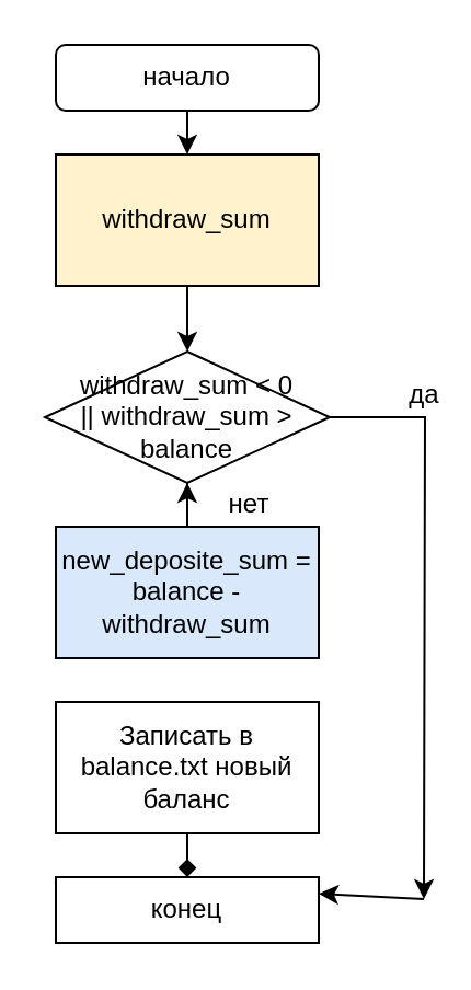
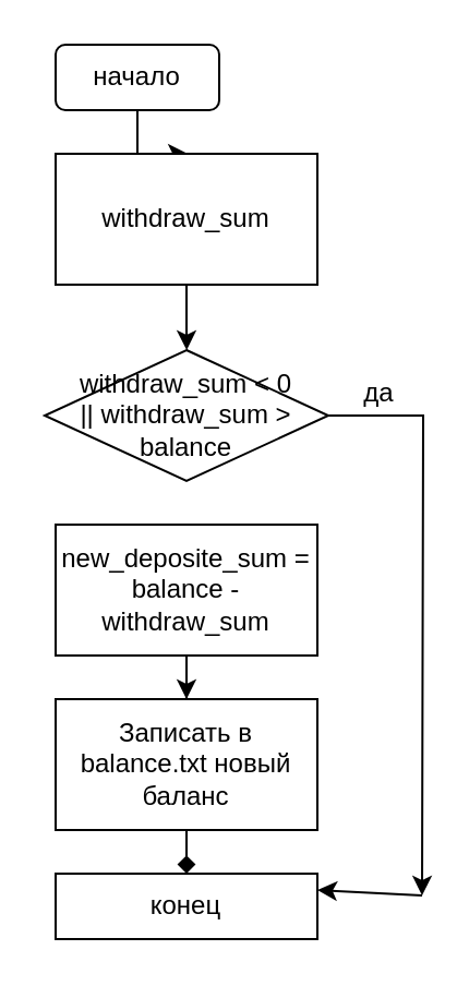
  <mxCell id="0" />
  <mxCell id="1" parent="0" />
  <mxCell id="2" value="" style="edgeStyle=orthogonalEdgeStyle;rounded=0;orthogonalLoop=1;jettySize=auto;html=1;" edge="1" parent="1" source="3"><mxGeometry relative="1" as="geometry"><mxPoint x="85.077" y="70" as="targetPoint" /></mxGeometry></mxCell>
- <mxCell id="3" value="начало" style="rounded=1;whiteSpace=wrap;html=1;" vertex="1" parent="1"><mxGeometry x="25" y="20" width="120" height="30" as="geometry" /></mxCell>
+ <mxCell id="3" value="начало" style="rounded=1;whiteSpace=wrap;html=1;" vertex="1" parent="1"><mxGeometry x="25" y="20" width="75" height="30" as="geometry" /></mxCell>
  <mxCell id="4" value="" style="edgeStyle=orthogonalEdgeStyle;rounded=0;orthogonalLoop=1;jettySize=auto;html=1;" edge="1" parent="1" source="5"><mxGeometry relative="1" as="geometry"><mxPoint x="85.077" y="160" as="targetPoint" /></mxGeometry></mxCell>
- <mxCell id="5" value="withdraw_sum" style="rounded=0;whiteSpace=wrap;html=1;fillColor=#fff2cc;" vertex="1" parent="1"><mxGeometry x="25" y="70" width="120" height="60" as="geometry" /></mxCell>
+ <mxCell id="5" value="withdraw_sum" style="rounded=0;whiteSpace=wrap;html=1;" vertex="1" parent="1"><mxGeometry x="25" y="70" width="120" height="60" as="geometry" /></mxCell>
  <mxCell id="6" style="edgeStyle=orthogonalEdgeStyle;rounded=0;orthogonalLoop=1;jettySize=auto;html=1;" edge="1" parent="1" source="7"><mxGeometry relative="1" as="geometry"><mxPoint x="193" y="410" as="targetPoint" /></mxGeometry></mxCell>
  <mxCell id="7" value="&lt;div&gt;withdraw_sum &amp;lt; 0&lt;/div&gt;&lt;div&gt;|| withdraw_sum &amp;gt; balance&lt;br&gt;&lt;/div&gt;" style="rhombus;whiteSpace=wrap;html=1;" vertex="1" parent="1"><mxGeometry x="20" y="160" width="130" height="60" as="geometry" /></mxCell>
- <mxCell id="8" value="" style="edgeStyle=orthogonalEdgeStyle;rounded=0;orthogonalLoop=1;jettySize=auto;html=1;" edge="1" parent="1" source="9" target="7"><mxGeometry relative="1" as="geometry" /></mxCell>
- <mxCell id="9" value="new_deposite_sum = balance - withdraw_sum" style="rounded=0;whiteSpace=wrap;html=1;fillColor=#dae8fc;" vertex="1" parent="1"><mxGeometry x="25" y="240" width="120" height="60" as="geometry" /></mxCell>
+ <mxCell id="8" value="" style="edgeStyle=orthogonalEdgeStyle;rounded=0;orthogonalLoop=1;jettySize=auto;html=1;" edge="1" parent="1" source="9" target="11"><mxGeometry relative="1" as="geometry" /></mxCell>
+ <mxCell id="9" value="new_deposite_sum = balance - withdraw_sum" style="rounded=0;whiteSpace=wrap;html=1;" vertex="1" parent="1"><mxGeometry x="25" y="240" width="120" height="60" as="geometry" /></mxCell>
  <mxCell id="10" value="" style="edgeStyle=orthogonalEdgeStyle;rounded=0;orthogonalLoop=1;jettySize=auto;html=1;endArrow=diamond;" edge="1" parent="1" source="11" target="12"><mxGeometry relative="1" as="geometry" /></mxCell>
  <mxCell id="11" value="Записать в balance.txt новый баланс" style="rounded=0;whiteSpace=wrap;html=1;" vertex="1" parent="1"><mxGeometry x="25" y="320" width="120" height="60" as="geometry" /></mxCell>
  <mxCell id="12" value="конец" style="whiteSpace=wrap;html=1;rounded=0;" vertex="1" parent="1"><mxGeometry x="25" y="400" width="120" height="30" as="geometry" /></mxCell>
  <mxCell id="13" value="" style="endArrow=classic;html=1;rounded=0;entryX=1;entryY=0.25;entryDx=0;entryDy=0;" edge="1" parent="1" target="12"><mxGeometry width="50" height="50" relative="1" as="geometry"><mxPoint x="193" y="410" as="sourcePoint" /><mxPoint x="173" y="230" as="targetPoint" /></mxGeometry></mxCell>
- <mxCell id="14" value="да" style="text;html=1;align=center;verticalAlign=middle;resizable=0;points=[];autosize=1;strokeColor=none;fillColor=none;" vertex="1" parent="1"><mxGeometry x="178" y="170" width="30" height="20" as="geometry" /></mxCell>
- <mxCell id="15" value="нет" style="text;html=1;align=center;verticalAlign=middle;resizable=0;points=[];autosize=1;strokeColor=none;fillColor=none;" vertex="1" parent="1"><mxGeometry x="93" y="220" width="40" height="20" as="geometry" /></mxCell>
+ <mxCell id="14" value="да" style="text;html=1;align=center;verticalAlign=middle;resizable=0;points=[];autosize=1;strokeColor=none;fillColor=none;" vertex="1" parent="1"><mxGeometry x="158" y="170" width="30" height="20" as="geometry" /></mxCell>
